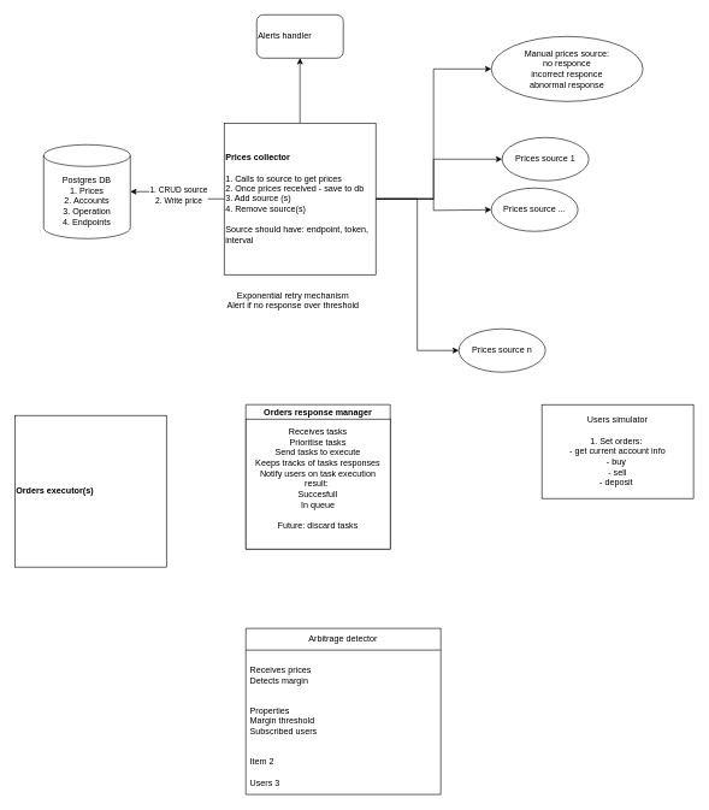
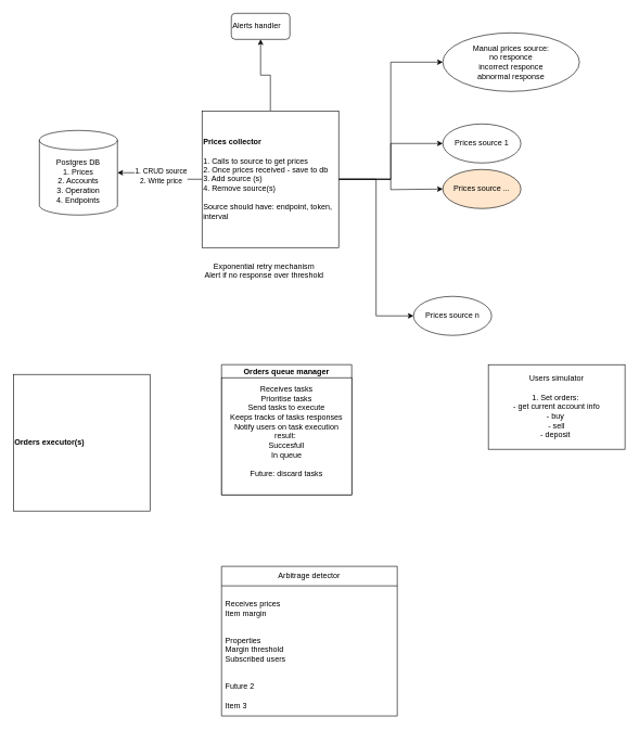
  <mxCell id="0" />
  <mxCell id="1" parent="0" />
  <mxCell id="2" style="edgeStyle=orthogonalEdgeStyle;rounded=0;orthogonalLoop=1;jettySize=auto;html=1;exitX=1;exitY=0.5;exitDx=0;exitDy=0;entryX=0;entryY=0.5;entryDx=0;entryDy=0;" edge="1" parent="1" source="7" target="9"><mxGeometry relative="1" as="geometry"><Array as="points"><mxPoint x="600" y="275" /><mxPoint x="600" y="220" /></Array></mxGeometry></mxCell>
  <mxCell id="3" style="edgeStyle=orthogonalEdgeStyle;rounded=0;orthogonalLoop=1;jettySize=auto;html=1;exitX=1;exitY=0.5;exitDx=0;exitDy=0;" edge="1" parent="1" source="7"><mxGeometry relative="1" as="geometry"><mxPoint x="680" y="290" as="targetPoint" /><Array as="points"><mxPoint x="600" y="275" /><mxPoint x="600" y="291" /></Array></mxGeometry></mxCell>
  <mxCell id="4" style="edgeStyle=orthogonalEdgeStyle;rounded=0;orthogonalLoop=1;jettySize=auto;html=1;exitX=1;exitY=0.5;exitDx=0;exitDy=0;entryX=0;entryY=0.5;entryDx=0;entryDy=0;" edge="1" parent="1" source="7" target="11"><mxGeometry relative="1" as="geometry" /></mxCell>
  <mxCell id="5" value="" style="edgeStyle=orthogonalEdgeStyle;rounded=0;orthogonalLoop=1;jettySize=auto;html=1;" edge="1" parent="1" source="7" target="15"><mxGeometry relative="1" as="geometry" /></mxCell>
  <mxCell id="6" style="edgeStyle=orthogonalEdgeStyle;rounded=0;orthogonalLoop=1;jettySize=auto;html=1;exitX=1;exitY=0.5;exitDx=0;exitDy=0;entryX=0;entryY=0.5;entryDx=0;entryDy=0;" edge="1" parent="1" source="7" target="20"><mxGeometry relative="1" as="geometry" /></mxCell>
  <mxCell id="7" value="&lt;b&gt;Prices collector&lt;/b&gt;&lt;div&gt;&lt;b&gt;&lt;br&gt;&lt;/b&gt;&lt;div&gt;1. Calls to source to get prices&lt;/div&gt;&lt;div&gt;2. Once prices received - save to db&lt;/div&gt;&lt;div&gt;3. Add source (s)&lt;/div&gt;&lt;div&gt;4. Remove source(s)&lt;/div&gt;&lt;div&gt;&lt;br&gt;&lt;/div&gt;&lt;div&gt;Source should have: endpoint, token, interval&lt;/div&gt;&lt;/div&gt;" style="whiteSpace=wrap;html=1;aspect=fixed;align=left;" vertex="1" parent="1"><mxGeometry x="310" y="170" width="210" height="210" as="geometry" /></mxCell>
  <mxCell id="8" value="Postgres DB&lt;div&gt;1. Prices&lt;/div&gt;&lt;div&gt;2. Accounts&lt;/div&gt;&lt;div&gt;3. Operation&lt;/div&gt;&lt;div&gt;4. Endpoints&lt;/div&gt;" style="shape=cylinder3;whiteSpace=wrap;html=1;boundedLbl=1;backgroundOutline=1;size=15;" vertex="1" parent="1"><mxGeometry x="60" y="200" width="120" height="130" as="geometry" /></mxCell>
- <mxCell id="9" value="Prices source 1" style="ellipse;whiteSpace=wrap;html=1;" vertex="1" parent="1"><mxGeometry x="695" y="190" width="120" height="60" as="geometry" /></mxCell>
- <mxCell id="10" value="Prices source ..." style="ellipse;whiteSpace=wrap;html=1;" vertex="1" parent="1"><mxGeometry x="680" y="260" width="120" height="60" as="geometry" /></mxCell>
+ <mxCell id="9" value="Prices source 1" style="ellipse;whiteSpace=wrap;html=1;" vertex="1" parent="1"><mxGeometry x="680" y="190" width="120" height="60" as="geometry" /></mxCell>
+ <mxCell id="10" value="Prices source ..." style="ellipse;whiteSpace=wrap;html=1;fillColor=#ffe6cc;" vertex="1" parent="1"><mxGeometry x="680" y="260" width="120" height="60" as="geometry" /></mxCell>
  <mxCell id="11" value="Prices source n" style="ellipse;whiteSpace=wrap;html=1;" vertex="1" parent="1"><mxGeometry x="635" y="455" width="120" height="60" as="geometry" /></mxCell>
  <mxCell id="12" style="edgeStyle=orthogonalEdgeStyle;rounded=0;orthogonalLoop=1;jettySize=auto;html=1;exitX=0;exitY=0.5;exitDx=0;exitDy=0;entryX=1;entryY=0.5;entryDx=0;entryDy=0;entryPerimeter=0;" edge="1" parent="1" source="7" target="8"><mxGeometry relative="1" as="geometry" /></mxCell>
  <mxCell id="13" value="1. CRUD source&lt;div&gt;2. Write price&lt;/div&gt;" style="edgeLabel;html=1;align=center;verticalAlign=middle;resizable=0;points=[];" vertex="1" connectable="0" parent="12"><mxGeometry x="0.008" relative="1" as="geometry"><mxPoint x="1" as="offset" /></mxGeometry></mxCell>
  <mxCell id="14" value="Exponential retry mechanism&lt;div&gt;Alert if no response over threshold&lt;/div&gt;&lt;div&gt;&lt;br&gt;&lt;/div&gt;" style="text;html=1;align=center;verticalAlign=middle;resizable=0;points=[];autosize=1;strokeColor=none;fillColor=none;" vertex="1" parent="1"><mxGeometry x="300" y="393" width="210" height="60" as="geometry" /></mxCell>
- <mxCell id="15" value="Alerts handler" style="rounded=1;whiteSpace=wrap;html=1;align=left;" vertex="1" parent="1"><mxGeometry x="355" y="20" width="120" height="60" as="geometry" /></mxCell>
+ <mxCell id="15" value="Alerts handler" style="rounded=1;whiteSpace=wrap;html=1;align=left;" vertex="1" parent="1"><mxGeometry x="355" y="20" width="90" height="40" as="geometry" /></mxCell>
  <mxCell id="16" value="Users simulator&lt;div&gt;&lt;br&gt;&lt;/div&gt;&lt;div&gt;1. Set orders:&amp;nbsp;&lt;/div&gt;&lt;div&gt;- get current account info&lt;/div&gt;&lt;div&gt;- buy&amp;nbsp;&lt;/div&gt;&lt;div&gt;- sell&lt;/div&gt;&lt;div&gt;- deposit&amp;nbsp;&lt;/div&gt;" style="whiteSpace=wrap;html=1;" vertex="1" parent="1"><mxGeometry x="750" y="560" width="210" height="130" as="geometry" /></mxCell>
  <mxCell id="17" value="&lt;b&gt;Orders executor(s)&lt;/b&gt;" style="whiteSpace=wrap;html=1;aspect=fixed;align=left;" vertex="1" parent="1"><mxGeometry x="20" y="575" width="210" height="210" as="geometry" /></mxCell>
- <mxCell id="18" value="Orders response manager" style="swimlane;whiteSpace=wrap;html=1;startSize=23;" vertex="1" parent="1"><mxGeometry x="340" y="560" width="200" height="200" as="geometry" /></mxCell>
+ <mxCell id="18" value="Orders queue manager" style="swimlane;whiteSpace=wrap;html=1;startSize=23;" vertex="1" parent="1"><mxGeometry x="340" y="560" width="200" height="200" as="geometry" /></mxCell>
  <mxCell id="19" value="&lt;div&gt;&lt;span style=&quot;background-color: initial;&quot;&gt;Receives tasks&lt;/span&gt;&lt;/div&gt;&lt;div&gt;Prioritise tasks&lt;/div&gt;&lt;div&gt;Send tasks to execute&lt;/div&gt;&lt;div&gt;Keeps tracks of tasks responses&lt;/div&gt;&lt;div&gt;Notify users on task execution result:&amp;nbsp;&lt;/div&gt;&lt;div&gt;Succesfull&lt;/div&gt;&lt;div&gt;In queue&lt;/div&gt;&lt;div&gt;&lt;br&gt;&lt;/div&gt;&lt;div&gt;Future: discard tasks&lt;/div&gt;&lt;div&gt;&amp;nbsp;&amp;nbsp;&lt;/div&gt;" style="rounded=0;whiteSpace=wrap;html=1;" vertex="1" parent="18"><mxGeometry y="20" width="200" height="180" as="geometry" /></mxCell>
  <mxCell id="20" value="Manual prices source:&lt;div&gt;no responce&lt;/div&gt;&lt;div&gt;incorrect responce&lt;/div&gt;&lt;div&gt;abnormal response&lt;/div&gt;" style="ellipse;whiteSpace=wrap;html=1;" vertex="1" parent="1"><mxGeometry x="680" y="50" width="210" height="90" as="geometry" /></mxCell>
  <mxCell id="21" value="Arbitrage detector" style="swimlane;fontStyle=0;childLayout=stackLayout;horizontal=1;startSize=30;horizontalStack=0;resizeParent=1;resizeParentMax=0;resizeLast=0;collapsible=1;marginBottom=0;whiteSpace=wrap;html=1;" vertex="1" parent="1"><mxGeometry x="340" y="870" width="270" height="230" as="geometry" /></mxCell>
- <mxCell id="22" value="Receives prices&lt;div&gt;Detects margin&lt;/div&gt;" style="text;strokeColor=none;fillColor=none;align=left;verticalAlign=middle;spacingLeft=4;spacingRight=4;overflow=hidden;points=[[0,0.5],[1,0.5]];portConstraint=eastwest;rotatable=0;whiteSpace=wrap;html=1;" vertex="1" parent="21"><mxGeometry y="30" width="270" height="70" as="geometry" /></mxCell>
+ <mxCell id="22" value="Receives prices&lt;div&gt;Item margin&lt;/div&gt;" style="text;strokeColor=none;fillColor=none;align=left;verticalAlign=middle;spacingLeft=4;spacingRight=4;overflow=hidden;points=[[0,0.5],[1,0.5]];portConstraint=eastwest;rotatable=0;whiteSpace=wrap;html=1;" vertex="1" parent="21"><mxGeometry y="30" width="270" height="70" as="geometry" /></mxCell>
  <mxCell id="23" value="Properties&lt;div&gt;Margin threshold&lt;/div&gt;&lt;div&gt;Subscribed users&lt;/div&gt;&lt;div&gt;&lt;br&gt;&lt;/div&gt;" style="text;strokeColor=none;fillColor=none;align=left;verticalAlign=middle;spacingLeft=4;spacingRight=4;overflow=hidden;points=[[0,0.5],[1,0.5]];portConstraint=eastwest;rotatable=0;whiteSpace=wrap;html=1;" vertex="1" parent="21"><mxGeometry y="100" width="270" height="70" as="geometry" /></mxCell>
- <mxCell id="24" value="Item 2" style="text;strokeColor=none;fillColor=none;align=left;verticalAlign=middle;spacingLeft=4;spacingRight=4;overflow=hidden;points=[[0,0.5],[1,0.5]];portConstraint=eastwest;rotatable=0;whiteSpace=wrap;html=1;" vertex="1" parent="21"><mxGeometry y="170" width="270" height="30" as="geometry" /></mxCell>
- <mxCell id="25" value="Users 3" style="text;strokeColor=none;fillColor=none;align=left;verticalAlign=middle;spacingLeft=4;spacingRight=4;overflow=hidden;points=[[0,0.5],[1,0.5]];portConstraint=eastwest;rotatable=0;whiteSpace=wrap;html=1;" vertex="1" parent="21"><mxGeometry y="200" width="270" height="30" as="geometry" /></mxCell>
+ <mxCell id="24" value="Future 2" style="text;strokeColor=none;fillColor=none;align=left;verticalAlign=middle;spacingLeft=4;spacingRight=4;overflow=hidden;points=[[0,0.5],[1,0.5]];portConstraint=eastwest;rotatable=0;whiteSpace=wrap;html=1;" vertex="1" parent="21"><mxGeometry y="170" width="270" height="30" as="geometry" /></mxCell>
+ <mxCell id="25" value="Item 3" style="text;strokeColor=none;fillColor=none;align=left;verticalAlign=middle;spacingLeft=4;spacingRight=4;overflow=hidden;points=[[0,0.5],[1,0.5]];portConstraint=eastwest;rotatable=0;whiteSpace=wrap;html=1;" vertex="1" parent="21"><mxGeometry y="200" width="270" height="30" as="geometry" /></mxCell>
